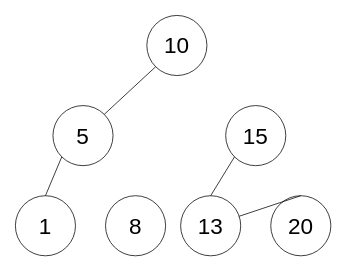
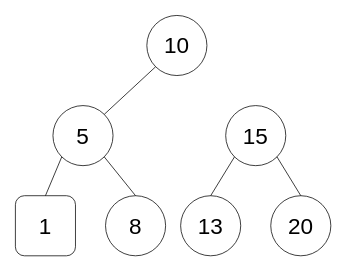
  <mxCell id="0" />
  <mxCell id="1" parent="0" />
  <mxCell id="2" value="&lt;font style=&quot;font-size: 30px&quot;&gt;10&lt;/font&gt;" style="ellipse;whiteSpace=wrap;html=1;aspect=fixed;" vertex="1" parent="1"><mxGeometry x="195" y="20" width="80" height="80" as="geometry" /></mxCell>
  <mxCell id="3" value="&lt;font style=&quot;font-size: 30px&quot;&gt;5&lt;/font&gt;" style="ellipse;whiteSpace=wrap;html=1;aspect=fixed;" vertex="1" parent="1"><mxGeometry x="70" y="140" width="80" height="80" as="geometry" /></mxCell>
- <mxCell id="4" value="&lt;font style=&quot;font-size: 30px&quot;&gt;1&lt;/font&gt;" style="ellipse;whiteSpace=wrap;html=1;aspect=fixed;" vertex="1" parent="1"><mxGeometry x="20" y="260" width="80" height="80" as="geometry" /></mxCell>
+ <mxCell id="4" value="&lt;font style=&quot;font-size: 30px&quot;&gt;1&lt;/font&gt;" style="whiteSpace=wrap;html=1;aspect=fixed;rounded=1;" vertex="1" parent="1"><mxGeometry x="20" y="260" width="80" height="80" as="geometry" /></mxCell>
  <mxCell id="5" value="&lt;font style=&quot;font-size: 30px&quot;&gt;8&lt;/font&gt;" style="ellipse;whiteSpace=wrap;html=1;aspect=fixed;" vertex="1" parent="1"><mxGeometry x="140" y="260" width="80" height="80" as="geometry" /></mxCell>
  <mxCell id="6" value="&lt;font style=&quot;font-size: 30px&quot;&gt;15&lt;/font&gt;" style="ellipse;whiteSpace=wrap;html=1;aspect=fixed;" vertex="1" parent="1"><mxGeometry x="300" y="140" width="80" height="80" as="geometry" /></mxCell>
  <mxCell id="7" value="&lt;font style=&quot;font-size: 30px&quot;&gt;13&lt;/font&gt;" style="ellipse;whiteSpace=wrap;html=1;aspect=fixed;" vertex="1" parent="1"><mxGeometry x="240" y="260" width="80" height="80" as="geometry" /></mxCell>
  <mxCell id="8" value="&lt;font style=&quot;font-size: 30px&quot;&gt;20&lt;/font&gt;" style="ellipse;whiteSpace=wrap;html=1;aspect=fixed;" vertex="1" parent="1"><mxGeometry x="360" y="260" width="80" height="80" as="geometry" /></mxCell>
  <mxCell id="9" value="" style="endArrow=none;html=1;exitX=1;exitY=0;exitDx=0;exitDy=0;entryX=0;entryY=1;entryDx=0;entryDy=0;endFill=0;" edge="1" parent="1" source="3" target="2"><mxGeometry width="50" height="50" relative="1" as="geometry"><mxPoint x="100" y="100" as="sourcePoint" /><mxPoint x="150" y="50" as="targetPoint" /></mxGeometry></mxCell>
  <mxCell id="10" value="" style="endArrow=none;html=1;exitX=0.5;exitY=0;exitDx=0;exitDy=0;entryX=0;entryY=1;entryDx=0;entryDy=0;endFill=0;" edge="1" parent="1" source="4" target="3"><mxGeometry width="50" height="50" relative="1" as="geometry"><mxPoint x="-39.996" y="273.436" as="sourcePoint" /><mxPoint x="48.436" y="210.004" as="targetPoint" /></mxGeometry></mxCell>
+ <mxCell id="11" value="" style="endArrow=none;html=1;exitX=0.5;exitY=0;exitDx=0;exitDy=0;entryX=1;entryY=1;entryDx=0;entryDy=0;endFill=0;" edge="1" parent="1" source="5" target="3"><mxGeometry width="50" height="50" relative="1" as="geometry"><mxPoint x="70" y="270" as="sourcePoint" /><mxPoint x="101.716" y="218.284" as="targetPoint" /></mxGeometry></mxCell>
  <mxCell id="12" value="" style="endArrow=none;html=1;exitX=0.5;exitY=0;exitDx=0;exitDy=0;entryX=0;entryY=1;entryDx=0;entryDy=0;endFill=0;" edge="1" parent="1" source="7" target="6"><mxGeometry width="50" height="50" relative="1" as="geometry"><mxPoint x="275" y="251.72" as="sourcePoint" /><mxPoint x="306.716" y="200.004" as="targetPoint" /></mxGeometry></mxCell>
- <mxCell id="13" value="" style="endArrow=none;html=1;exitX=0.5;exitY=0;exitDx=0;exitDy=0;endFill=0;" edge="1" parent="1" source="8" target="7"><mxGeometry width="50" height="50" relative="1" as="geometry"><mxPoint x="451.72" y="260" as="sourcePoint" /><mxPoint x="420.004" y="208.284" as="targetPoint" /></mxGeometry></mxCell>
+ <mxCell id="13" value="" style="endArrow=none;html=1;exitX=0.5;exitY=0;exitDx=0;exitDy=0;entryX=1;entryY=1;entryDx=0;entryDy=0;endFill=0;" edge="1" parent="1" source="8" target="6"><mxGeometry width="50" height="50" relative="1" as="geometry"><mxPoint x="451.72" y="260" as="sourcePoint" /><mxPoint x="420.004" y="208.284" as="targetPoint" /></mxGeometry></mxCell>
